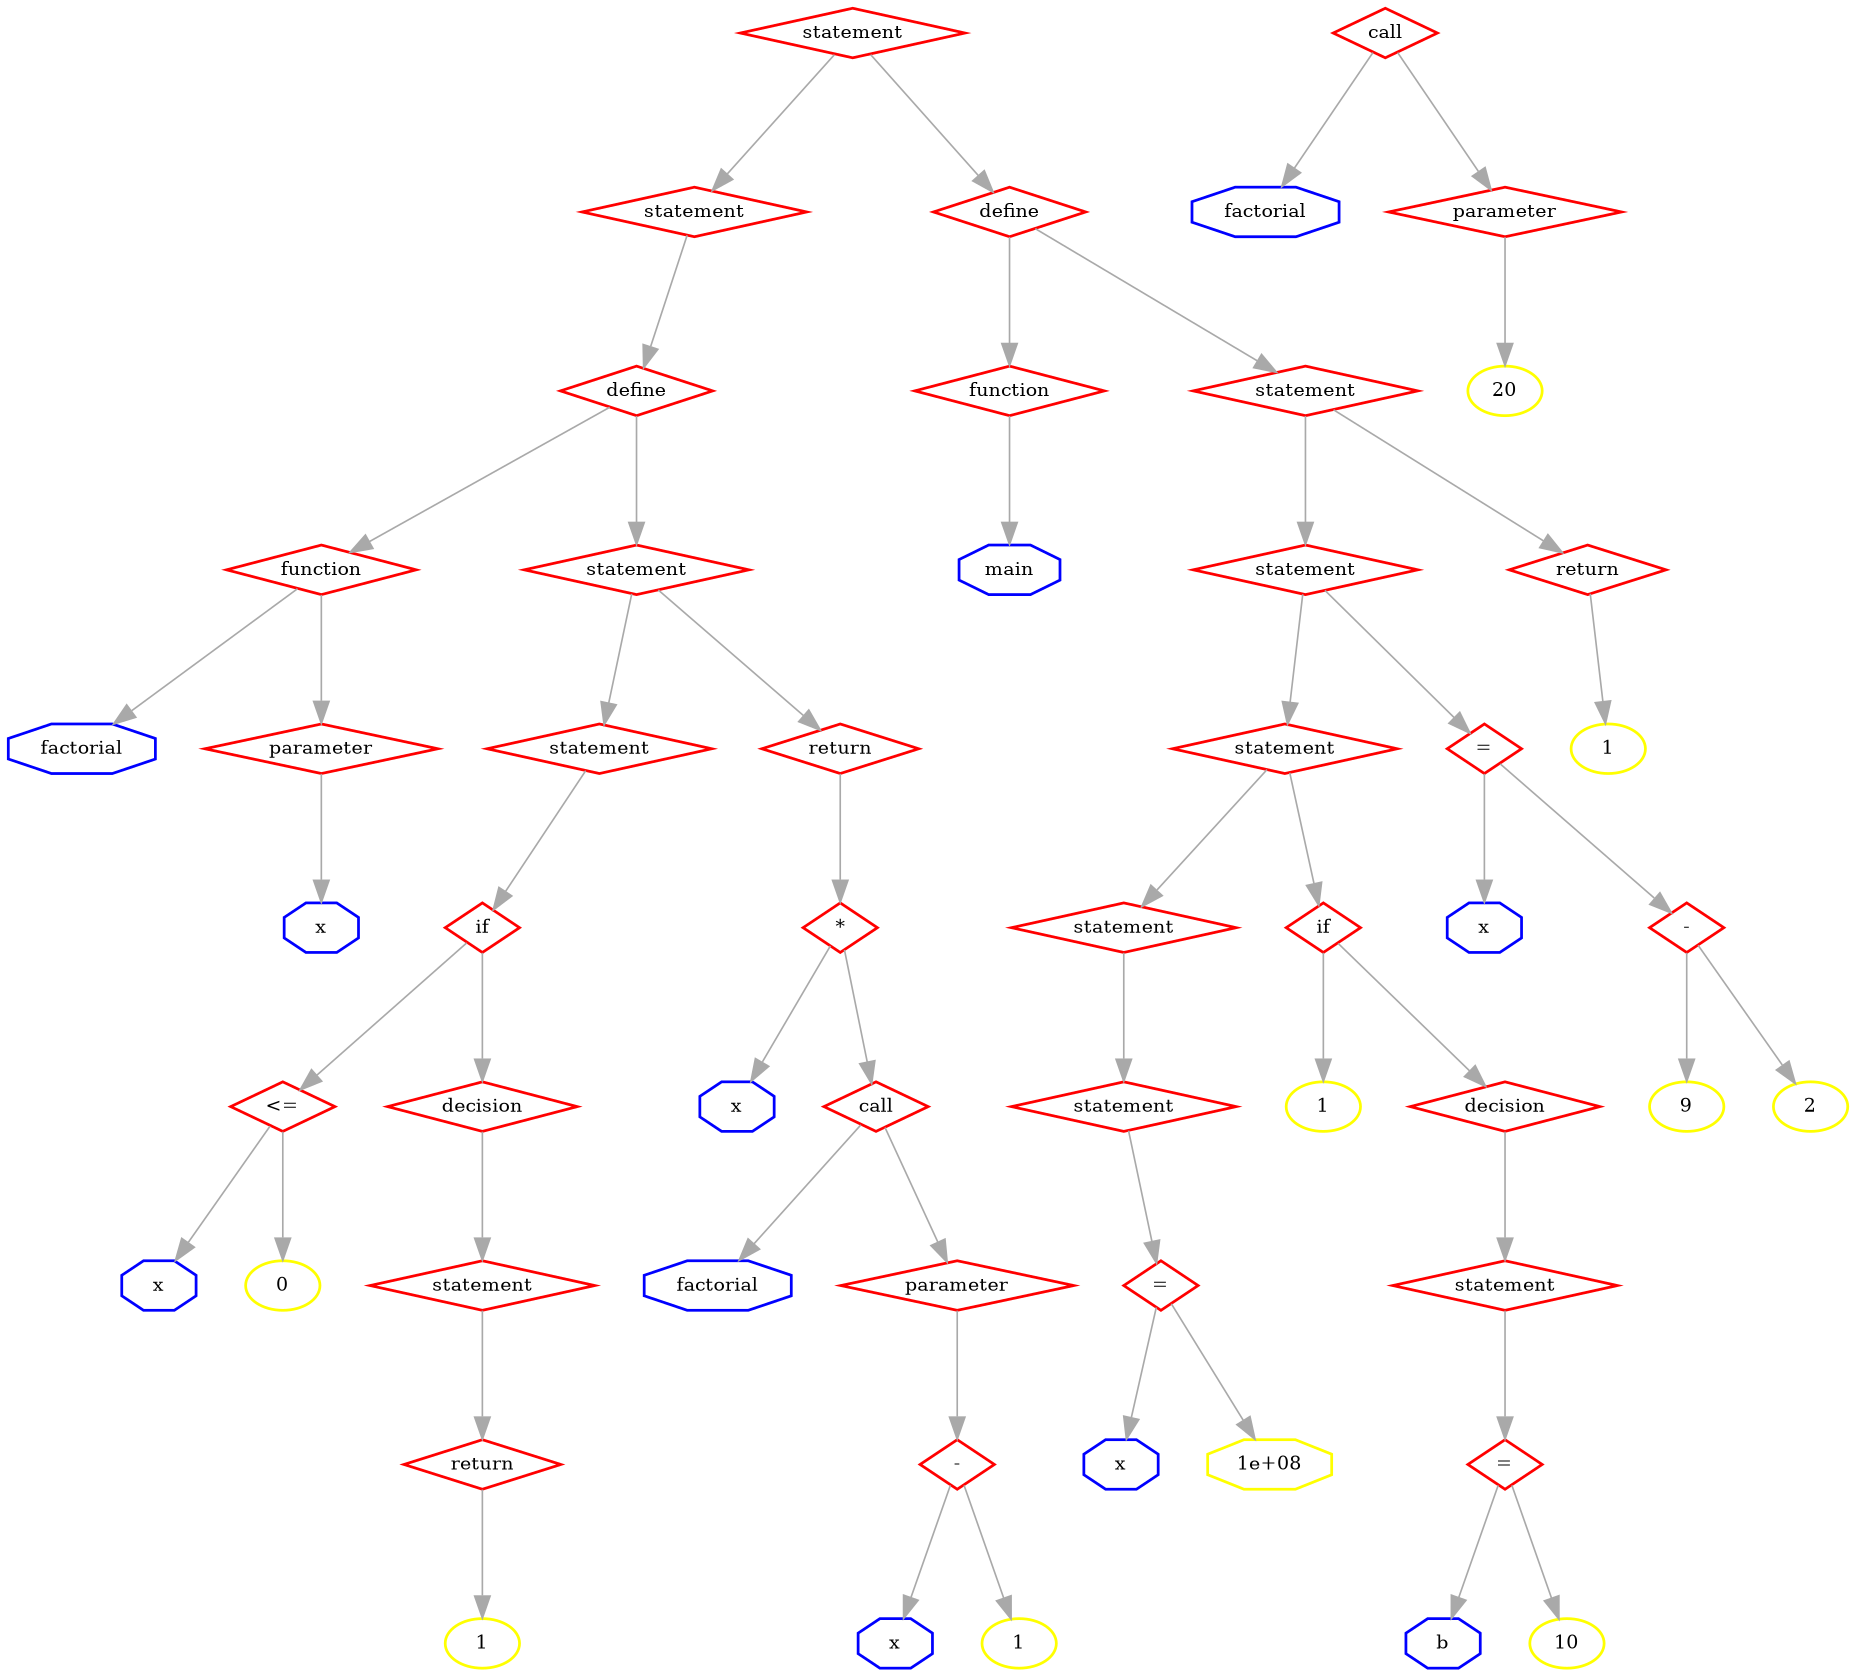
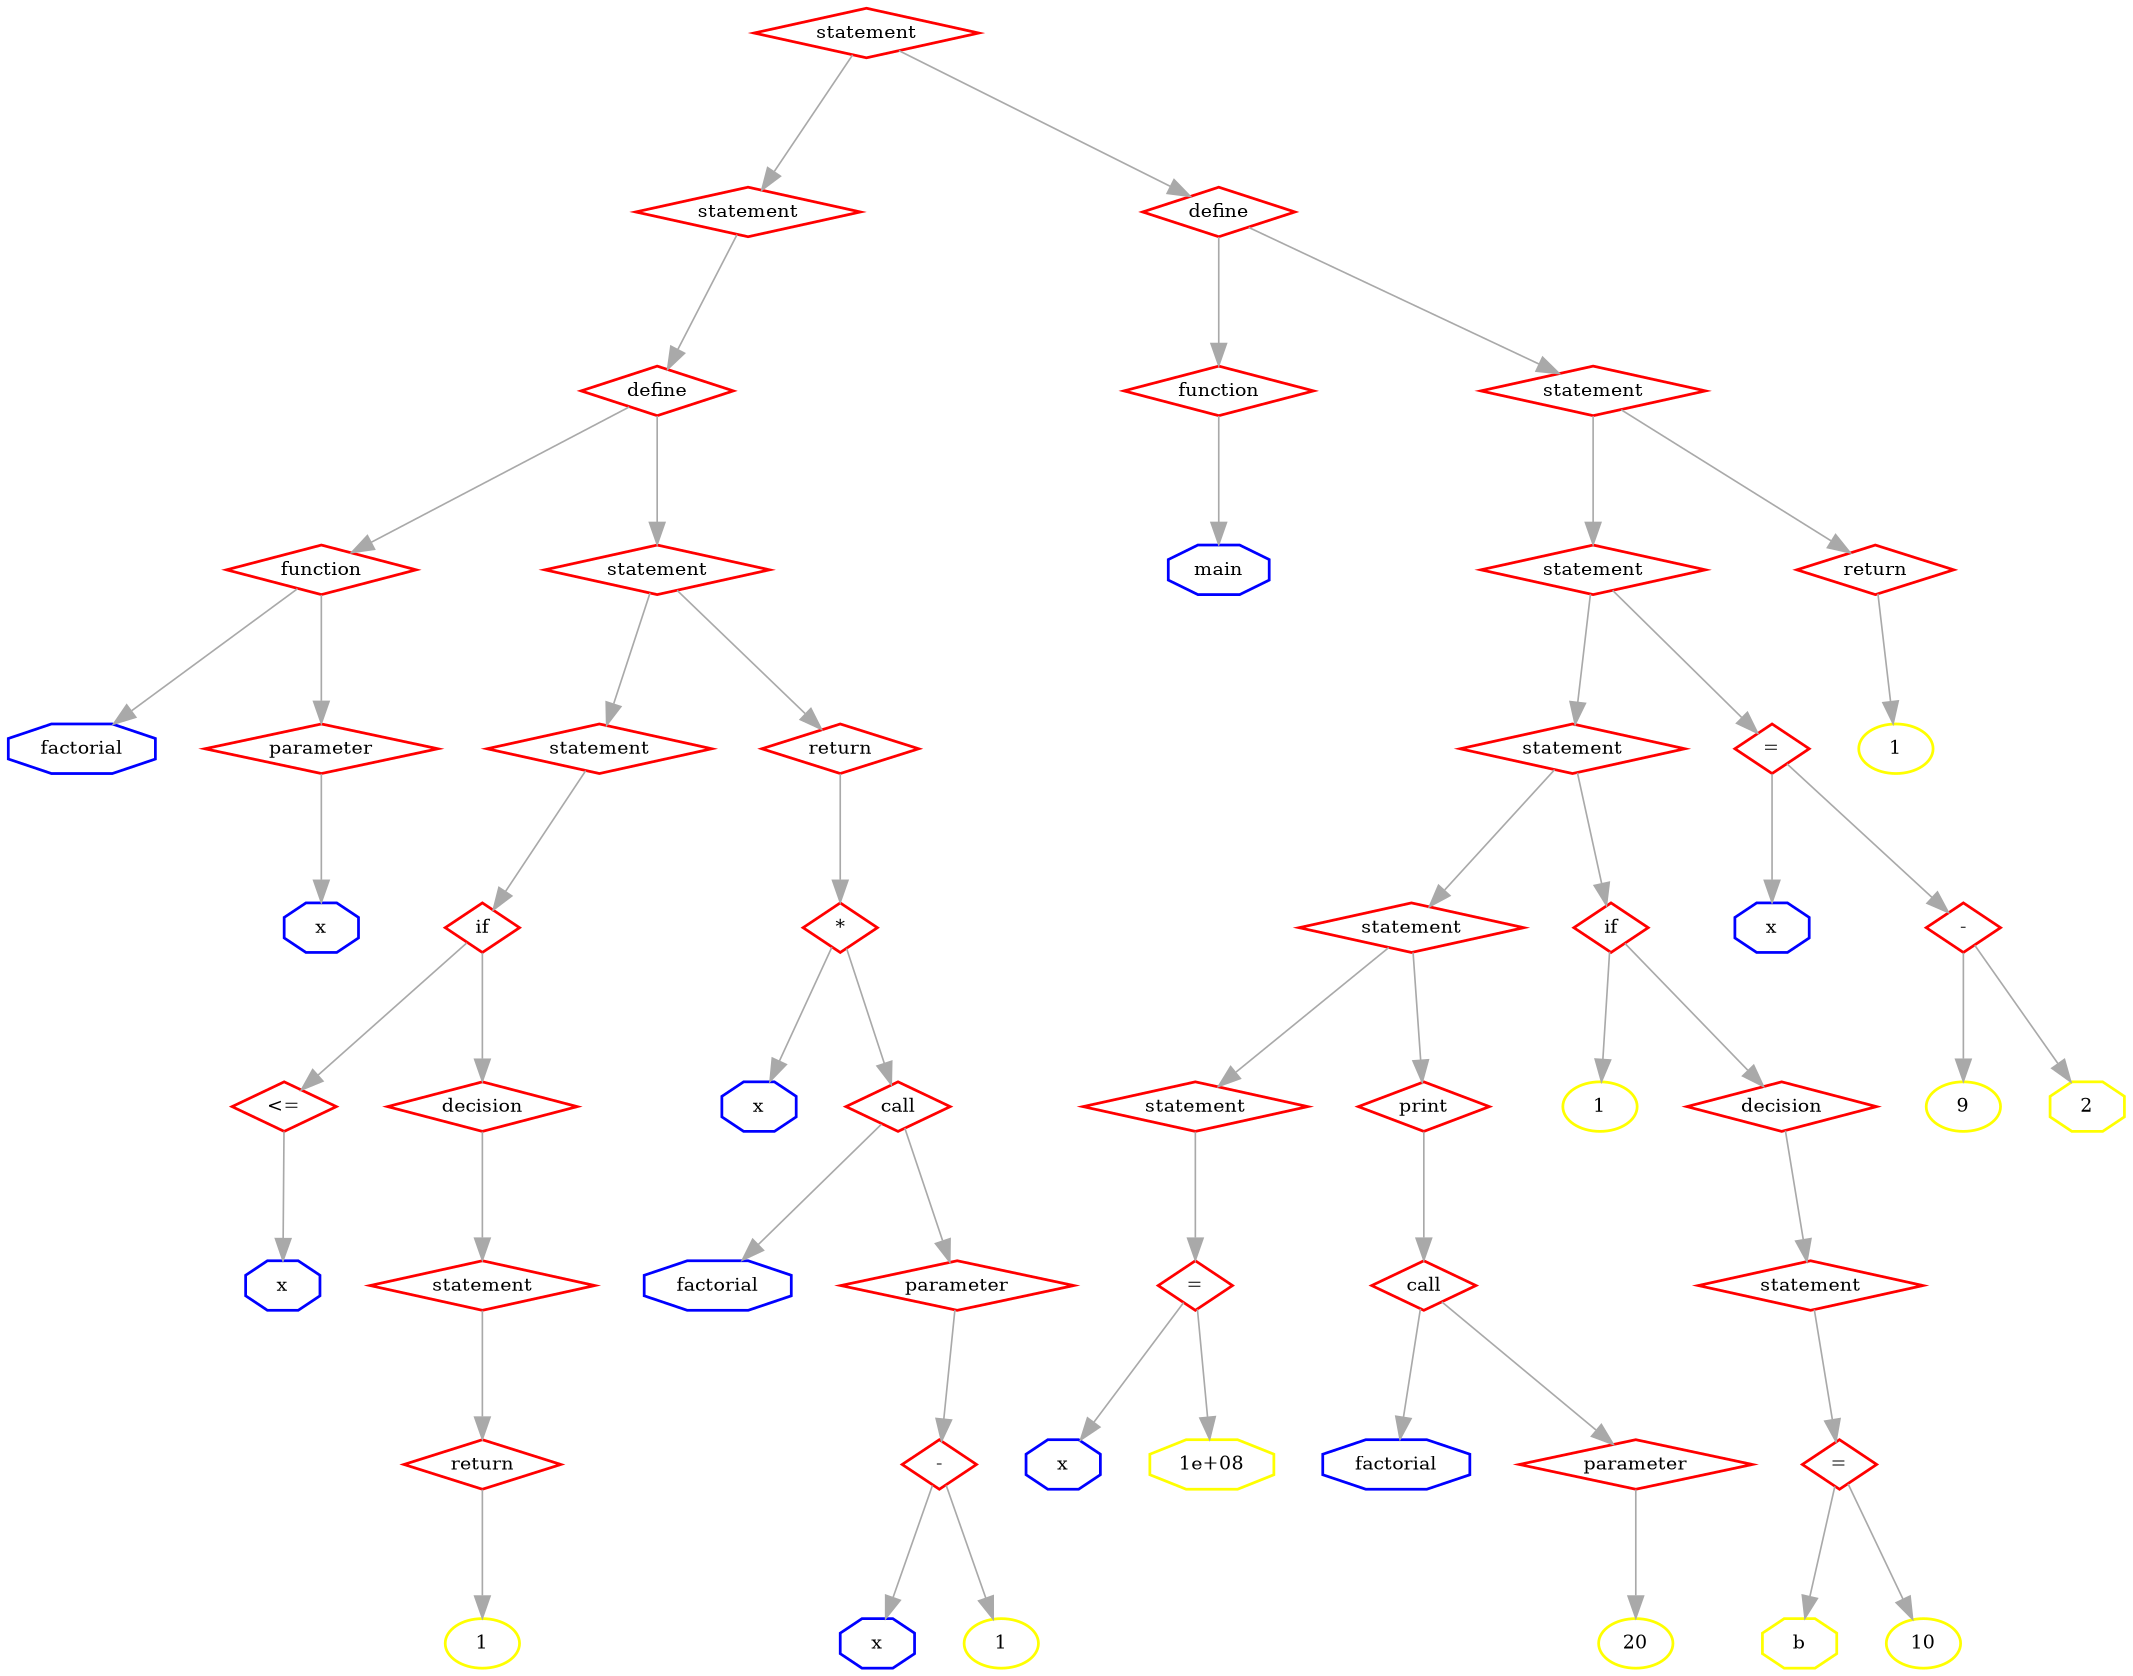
  digraph {
    color=green
    compound=true
    fillcolor=lightgreen
    newrank=true
    nodesep=0.5
    penwidth=2
    ranksep=1.3
    style=filled
    node [color=red fillcolor=white penwidth=2 shape=diamond]
    edge [arrowsize=1.6 color=darkgrey penwidth=1.2]
    n1 [label=statement]
    n2 [label=statement]
    n3 [label=define]
    n4 [label=define]
    n5 [label=function]
    n6 [label=statement]
    n7 [label=function]
    n8 [label=statement]
    n9 [color=blue label=factorial shape=octagon]
    n10 [label=parameter]
    n11 [label=statement]
    n12 [label=return]
    n13 [color=blue label=x shape=octagon]
    n14 [label=if]
    n15 [label="*"]
    n16 [label="<="]
    n17 [label=decision]
    n18 [color=blue label=x shape=octagon]
-   n19 [color=yellow label=0 shape=oval]
    n20 [label=statement]
    n21 [label=return]
    n22 [color=yellow label=1 shape=oval]
    n23 [color=blue label=x shape=octagon]
    n24 [label=call]
    n25 [color=blue label=factorial shape=octagon]
    n26 [label=parameter]
    n27 [label="-"]
    n28 [color=blue label=x shape=octagon]
    n29 [color=yellow label=1 shape=oval]
    n30 [color=blue label=main shape=octagon]
    n31 [label=statement]
    n32 [label=return]
    n33 [label=statement]
    n34 [label="="]
    n35 [color=yellow label=1 shape=oval]
    n36 [label=statement]
    n37 [label=if]
    n38 [color=blue label=x shape=octagon]
    n39 [label="-"]
    n40 [label=statement]
+   n41 [label=print]
    n42 [color=yellow label=1 shape=oval]
    n43 [label=decision]
    n44 [label="="]
    n45 [label=call]
    n46 [color=blue label=x shape=octagon]
    n47 [color=yellow label="1e+08" shape=octagon]
    n48 [color=blue label=factorial shape=octagon]
    n49 [label=parameter]
    n50 [color=yellow label=20 shape=oval]
    n51 [label=statement]
    n52 [label="="]
-   n53 [color=blue label=b shape=octagon]
+   n53 [color=yellow label=b shape=octagon]
    n54 [color=yellow label=10 shape=oval]
    n55 [color=yellow label=9 shape=oval]
-   n56 [color=yellow label=2 shape=oval]
+   n56 [color=yellow label=2 shape=octagon]
    n1 -> n2
    n1 -> n3
    n2 -> n4
    n3 -> n5
    n3 -> n6
    n4 -> n7
    n4 -> n8
    n5 -> n30
    n6 -> n31
    n6 -> n32
    n7 -> n9
    n7 -> n10
    n8 -> n11
    n8 -> n12
    n10 -> n13
    n11 -> n14
    n12 -> n15
    n14 -> n16
    n14 -> n17
    n15 -> n23
    n15 -> n24
    n16 -> n18
-   n16 -> n19
    n17 -> n20
    n20 -> n21
    n21 -> n22
    n24 -> n25
    n24 -> n26
    n26 -> n27
    n27 -> n28
    n27 -> n29
    n31 -> n33
    n31 -> n34
    n32 -> n35
    n33 -> n36
    n33 -> n37
    n34 -> n38
    n34 -> n39
    n36 -> n40
+   n36 -> n41
    n37 -> n42
    n37 -> n43
    n39 -> n55
    n39 -> n56
    n40 -> n44
+   n41 -> n45
    n43 -> n51
    n44 -> n46
    n44 -> n47
    n45 -> n48
    n45 -> n49
    n49 -> n50
    n51 -> n52
    n52 -> n53
    n52 -> n54
  }
